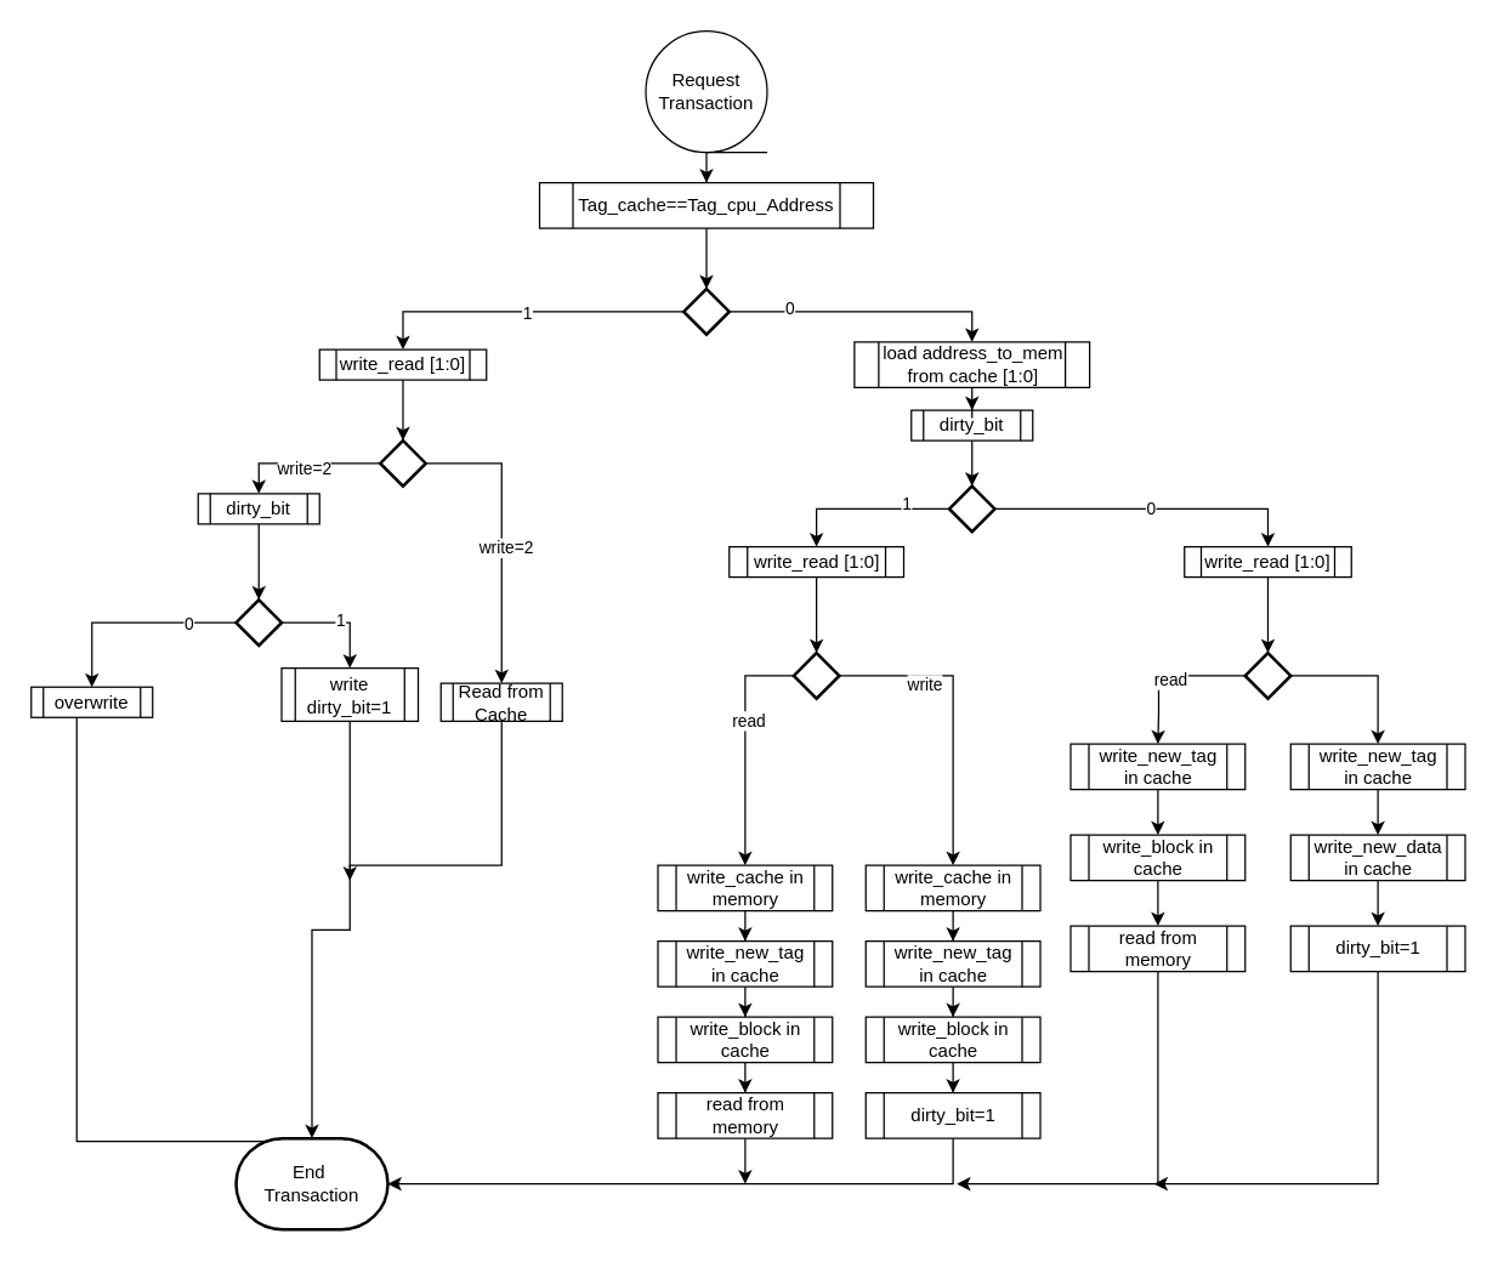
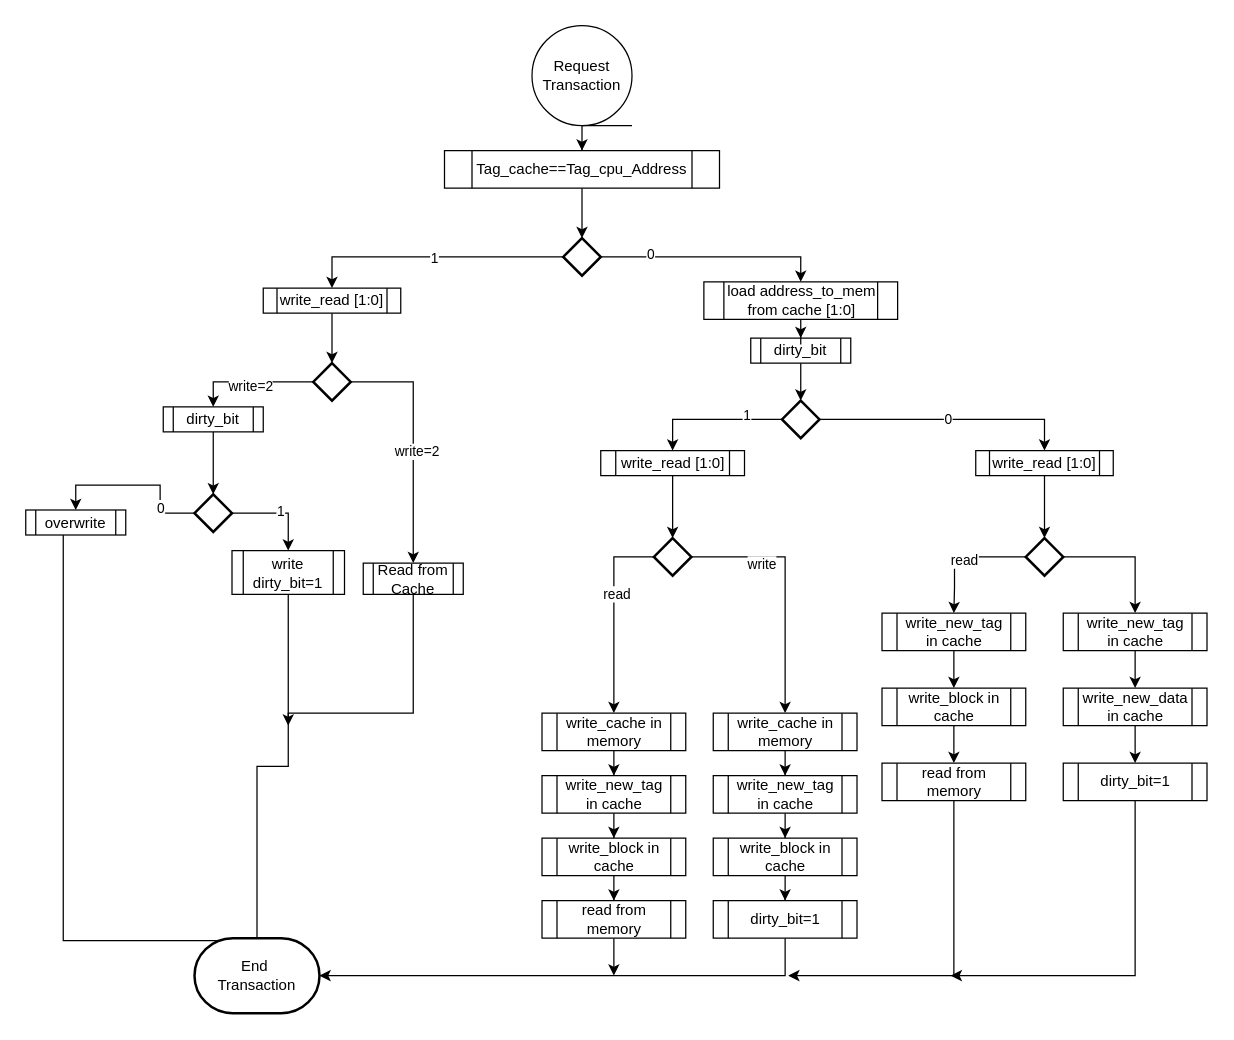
  <mxCell id="0" />
  <mxCell id="1" parent="0" />
  <mxCell id="2" style="edgeStyle=orthogonalEdgeStyle;rounded=0;orthogonalLoop=1;jettySize=auto;html=1;entryX=0.5;entryY=0;entryDx=0;entryDy=0;entryPerimeter=0;" edge="1" parent="1" source="3" target="8"><mxGeometry relative="1" as="geometry" /></mxCell>
  <mxCell id="3" value="Tag_cache==Tag_cpu_Address" style="shape=process;whiteSpace=wrap;html=1;backgroundOutline=1;" vertex="1" parent="1"><mxGeometry x="355" y="120" width="220" height="30" as="geometry" /></mxCell>
  <mxCell id="4" style="edgeStyle=orthogonalEdgeStyle;rounded=0;orthogonalLoop=1;jettySize=auto;html=1;entryX=0.5;entryY=0;entryDx=0;entryDy=0;" edge="1" parent="1" source="8" target="10"><mxGeometry relative="1" as="geometry" /></mxCell>
  <mxCell id="5" value="1" style="edgeLabel;html=1;align=center;verticalAlign=middle;resizable=0;points=[];" vertex="1" connectable="0" parent="4"><mxGeometry x="-0.005" relative="1" as="geometry"><mxPoint as="offset" /></mxGeometry></mxCell>
  <mxCell id="6" style="edgeStyle=orthogonalEdgeStyle;rounded=0;orthogonalLoop=1;jettySize=auto;html=1;entryX=0.5;entryY=0;entryDx=0;entryDy=0;" edge="1" parent="1" source="8" target="51"><mxGeometry relative="1" as="geometry"><Array as="points"><mxPoint x="640" y="205" /></Array></mxGeometry></mxCell>
  <mxCell id="7" value="0" style="edgeLabel;html=1;align=center;verticalAlign=middle;resizable=0;points=[];" vertex="1" connectable="0" parent="6"><mxGeometry x="-0.566" y="3" relative="1" as="geometry"><mxPoint as="offset" /></mxGeometry></mxCell>
  <mxCell id="8" value="" style="strokeWidth=2;html=1;shape=mxgraph.flowchart.decision;whiteSpace=wrap;" vertex="1" parent="1"><mxGeometry x="450" y="190" width="30" height="30" as="geometry" /></mxCell>
  <mxCell id="9" style="edgeStyle=orthogonalEdgeStyle;rounded=0;orthogonalLoop=1;jettySize=auto;html=1;" edge="1" parent="1" source="10" target="15"><mxGeometry relative="1" as="geometry" /></mxCell>
  <mxCell id="10" value="write_read [1:0]" style="shape=process;whiteSpace=wrap;html=1;backgroundOutline=1;" vertex="1" parent="1"><mxGeometry x="210" y="230" width="110" height="20" as="geometry" /></mxCell>
  <mxCell id="11" style="edgeStyle=orthogonalEdgeStyle;rounded=0;orthogonalLoop=1;jettySize=auto;html=1;entryX=0.5;entryY=0;entryDx=0;entryDy=0;" edge="1" parent="1" source="15" target="23"><mxGeometry relative="1" as="geometry" /></mxCell>
  <mxCell id="12" value="write=2" style="edgeLabel;html=1;align=center;verticalAlign=middle;resizable=0;points=[];" vertex="1" connectable="0" parent="11"><mxGeometry x="0.011" y="3" relative="1" as="geometry"><mxPoint as="offset" /></mxGeometry></mxCell>
  <mxCell id="13" style="edgeStyle=orthogonalEdgeStyle;rounded=0;orthogonalLoop=1;jettySize=auto;html=1;entryX=0.5;entryY=0;entryDx=0;entryDy=0;" edge="1" parent="1" source="15" target="30"><mxGeometry relative="1" as="geometry" /></mxCell>
  <mxCell id="14" value="write=2" style="edgeLabel;html=1;align=center;verticalAlign=middle;resizable=0;points=[];" vertex="1" connectable="0" parent="13"><mxGeometry x="0.082" y="2" relative="1" as="geometry"><mxPoint as="offset" /></mxGeometry></mxCell>
  <mxCell id="15" value="" style="strokeWidth=2;html=1;shape=mxgraph.flowchart.decision;whiteSpace=wrap;" vertex="1" parent="1"><mxGeometry x="250" y="290" width="30" height="30" as="geometry" /></mxCell>
  <mxCell id="16" style="edgeStyle=orthogonalEdgeStyle;rounded=0;orthogonalLoop=1;jettySize=auto;html=1;" edge="1" parent="1" source="17" target="21"><mxGeometry relative="1" as="geometry" /></mxCell>
  <mxCell id="17" value="dirty_bit" style="shape=process;whiteSpace=wrap;html=1;backgroundOutline=1;" vertex="1" parent="1"><mxGeometry x="600" y="270" width="80" height="20" as="geometry" /></mxCell>
  <mxCell id="18" value="0" style="edgeStyle=orthogonalEdgeStyle;rounded=0;orthogonalLoop=1;jettySize=auto;html=1;entryX=0.5;entryY=0;entryDx=0;entryDy=0;" edge="1" parent="1" source="21" target="39"><mxGeometry relative="1" as="geometry"><mxPoint x="840" y="335" as="targetPoint" /><Array as="points"><mxPoint x="835" y="335" /></Array></mxGeometry></mxCell>
  <mxCell id="19" style="edgeStyle=orthogonalEdgeStyle;rounded=0;orthogonalLoop=1;jettySize=auto;html=1;entryX=0.5;entryY=0;entryDx=0;entryDy=0;" edge="1" parent="1" source="21" target="32"><mxGeometry relative="1" as="geometry" /></mxCell>
  <mxCell id="20" value="1" style="edgeLabel;html=1;align=center;verticalAlign=middle;resizable=0;points=[];" vertex="1" connectable="0" parent="19"><mxGeometry x="-0.484" y="-4" relative="1" as="geometry"><mxPoint as="offset" /></mxGeometry></mxCell>
  <mxCell id="21" value="" style="strokeWidth=2;html=1;shape=mxgraph.flowchart.decision;whiteSpace=wrap;" vertex="1" parent="1"><mxGeometry x="625" y="320" width="30" height="30" as="geometry" /></mxCell>
  <mxCell id="22" style="edgeStyle=orthogonalEdgeStyle;rounded=0;orthogonalLoop=1;jettySize=auto;html=1;entryX=0.5;entryY=0;entryDx=0;entryDy=0;entryPerimeter=0;" edge="1" parent="1" source="23" target="28"><mxGeometry relative="1" as="geometry" /></mxCell>
  <mxCell id="23" value="dirty_bit" style="shape=process;whiteSpace=wrap;html=1;backgroundOutline=1;" vertex="1" parent="1"><mxGeometry x="130" y="325" width="80" height="20" as="geometry" /></mxCell>
  <mxCell id="24" style="edgeStyle=orthogonalEdgeStyle;rounded=0;orthogonalLoop=1;jettySize=auto;html=1;entryX=0.5;entryY=0;entryDx=0;entryDy=0;" edge="1" parent="1" source="28" target="45"><mxGeometry relative="1" as="geometry" /></mxCell>
  <mxCell id="25" value="0" style="edgeLabel;html=1;align=center;verticalAlign=middle;resizable=0;points=[];" vertex="1" connectable="0" parent="24"><mxGeometry x="-0.534" relative="1" as="geometry"><mxPoint as="offset" /></mxGeometry></mxCell>
  <mxCell id="26" style="edgeStyle=orthogonalEdgeStyle;rounded=0;orthogonalLoop=1;jettySize=auto;html=1;entryX=0.5;entryY=0;entryDx=0;entryDy=0;" edge="1" parent="1" source="28" target="47"><mxGeometry relative="1" as="geometry"><Array as="points"><mxPoint x="230" y="410" /></Array></mxGeometry></mxCell>
  <mxCell id="27" value="1" style="edgeLabel;html=1;align=center;verticalAlign=middle;resizable=0;points=[];" vertex="1" connectable="0" parent="26"><mxGeometry x="0.013" y="2" relative="1" as="geometry"><mxPoint as="offset" /></mxGeometry></mxCell>
  <mxCell id="28" value="" style="strokeWidth=2;html=1;shape=mxgraph.flowchart.decision;whiteSpace=wrap;" vertex="1" parent="1"><mxGeometry x="155" y="395" width="30" height="30" as="geometry" /></mxCell>
  <mxCell id="29" style="edgeStyle=orthogonalEdgeStyle;rounded=0;orthogonalLoop=1;jettySize=auto;html=1;" edge="1" parent="1" source="30"><mxGeometry relative="1" as="geometry"><mxPoint x="230" y="580" as="targetPoint" /><Array as="points"><mxPoint x="330" y="570" /><mxPoint x="230" y="570" /></Array></mxGeometry></mxCell>
  <mxCell id="30" value="Read from Cache" style="shape=process;whiteSpace=wrap;html=1;backgroundOutline=1;" vertex="1" parent="1"><mxGeometry x="290" y="450" width="80" height="25" as="geometry" /></mxCell>
  <mxCell id="31" value="" style="edgeStyle=orthogonalEdgeStyle;rounded=0;orthogonalLoop=1;jettySize=auto;html=1;" edge="1" parent="1" source="32" target="37"><mxGeometry relative="1" as="geometry" /></mxCell>
  <mxCell id="32" value="write_read [1:0]" style="shape=process;whiteSpace=wrap;html=1;backgroundOutline=1;" vertex="1" parent="1"><mxGeometry x="480" y="360" width="115" height="20" as="geometry" /></mxCell>
  <mxCell id="33" style="edgeStyle=orthogonalEdgeStyle;rounded=0;orthogonalLoop=1;jettySize=auto;html=1;entryX=0.5;entryY=0;entryDx=0;entryDy=0;" edge="1" parent="1" source="37" target="53"><mxGeometry relative="1" as="geometry"><mxPoint x="490" y="500" as="targetPoint" /><Array as="points"><mxPoint x="490" y="445" /></Array></mxGeometry></mxCell>
  <mxCell id="34" value="read" style="edgeLabel;html=1;align=center;verticalAlign=middle;resizable=0;points=[];" vertex="1" connectable="0" parent="33"><mxGeometry x="-0.223" y="2" relative="1" as="geometry"><mxPoint as="offset" /></mxGeometry></mxCell>
  <mxCell id="35" style="edgeStyle=orthogonalEdgeStyle;rounded=0;orthogonalLoop=1;jettySize=auto;html=1;entryX=0.5;entryY=0;entryDx=0;entryDy=0;" edge="1" parent="1" source="37" target="59"><mxGeometry relative="1" as="geometry" /></mxCell>
  <mxCell id="36" value="write" style="edgeLabel;html=1;align=center;verticalAlign=middle;resizable=0;points=[];" vertex="1" connectable="0" parent="35"><mxGeometry x="-0.445" y="-5" relative="1" as="geometry"><mxPoint x="1" as="offset" /></mxGeometry></mxCell>
  <mxCell id="37" value="" style="strokeWidth=2;html=1;shape=mxgraph.flowchart.decision;whiteSpace=wrap;" vertex="1" parent="1"><mxGeometry x="522.5" y="430" width="30" height="30" as="geometry" /></mxCell>
  <mxCell id="38" style="edgeStyle=orthogonalEdgeStyle;rounded=0;orthogonalLoop=1;jettySize=auto;html=1;entryX=0.5;entryY=0;entryDx=0;entryDy=0;entryPerimeter=0;" edge="1" parent="1" source="39" target="43"><mxGeometry relative="1" as="geometry" /></mxCell>
  <mxCell id="39" value="write_read [1:0]" style="shape=process;whiteSpace=wrap;html=1;backgroundOutline=1;" vertex="1" parent="1"><mxGeometry x="780" y="360" width="110" height="20" as="geometry" /></mxCell>
  <mxCell id="40" style="edgeStyle=orthogonalEdgeStyle;rounded=0;orthogonalLoop=1;jettySize=auto;html=1;entryX=0.5;entryY=0;entryDx=0;entryDy=0;" edge="1" parent="1" source="43" target="69"><mxGeometry relative="1" as="geometry"><Array as="points"><mxPoint x="763" y="445" /><mxPoint x="763" y="470" /></Array></mxGeometry></mxCell>
  <mxCell id="41" value="read" style="edgeLabel;html=1;align=center;verticalAlign=middle;resizable=0;points=[];" vertex="1" connectable="0" parent="40"><mxGeometry x="-0.02" y="2" relative="1" as="geometry"><mxPoint as="offset" /></mxGeometry></mxCell>
  <mxCell id="42" style="edgeStyle=orthogonalEdgeStyle;rounded=0;orthogonalLoop=1;jettySize=auto;html=1;entryX=0.5;entryY=0;entryDx=0;entryDy=0;" edge="1" parent="1" source="43" target="75"><mxGeometry relative="1" as="geometry"><Array as="points"><mxPoint x="908" y="445" /></Array></mxGeometry></mxCell>
  <mxCell id="43" value="" style="strokeWidth=2;html=1;shape=mxgraph.flowchart.decision;whiteSpace=wrap;" vertex="1" parent="1"><mxGeometry x="820" y="430" width="30" height="30" as="geometry" /></mxCell>
  <mxCell id="44" style="edgeStyle=orthogonalEdgeStyle;rounded=0;orthogonalLoop=1;jettySize=auto;html=1;entryX=0.43;entryY=0.033;entryDx=0;entryDy=0;entryPerimeter=0;endArrow=none;" edge="1" parent="1" source="45" target="80"><mxGeometry relative="1" as="geometry"><Array as="points"><mxPoint x="50" y="752" /></Array></mxGeometry></mxCell>
- <mxCell id="45" value="overwrite" style="shape=process;whiteSpace=wrap;html=1;backgroundOutline=1;" vertex="1" parent="1"><mxGeometry x="20" y="452.5" width="80" height="20" as="geometry" /></mxCell>
- <mxCell id="46" style="edgeStyle=orthogonalEdgeStyle;rounded=0;orthogonalLoop=1;jettySize=auto;html=1;entryX=0.5;entryY=0;entryDx=0;entryDy=0;entryPerimeter=0;" edge="1" parent="1" source="47" target="80"><mxGeometry relative="1" as="geometry" /></mxCell>
+ <mxCell id="45" value="overwrite" style="shape=process;whiteSpace=wrap;html=1;backgroundOutline=1;" vertex="1" parent="1"><mxGeometry x="20" y="407.5" width="80" height="20" as="geometry" /></mxCell>
+ <mxCell id="46" style="edgeStyle=orthogonalEdgeStyle;rounded=0;orthogonalLoop=1;jettySize=auto;html=1;entryX=0.5;entryY=0;entryDx=0;entryDy=0;entryPerimeter=0;endArrow=none;" edge="1" parent="1" source="47" target="80"><mxGeometry relative="1" as="geometry" /></mxCell>
  <mxCell id="47" value="write&lt;br&gt;dirty_bit=1" style="shape=process;whiteSpace=wrap;html=1;backgroundOutline=1;" vertex="1" parent="1"><mxGeometry x="185" y="440" width="90" height="35" as="geometry" /></mxCell>
  <mxCell id="48" style="edgeStyle=orthogonalEdgeStyle;rounded=0;orthogonalLoop=1;jettySize=auto;html=1;entryX=0.5;entryY=0;entryDx=0;entryDy=0;" edge="1" parent="1" source="49" target="3"><mxGeometry relative="1" as="geometry" /></mxCell>
  <mxCell id="49" value="Request&lt;br&gt;Transaction" style="shape=tapeData;whiteSpace=wrap;html=1;perimeter=ellipsePerimeter;" vertex="1" parent="1"><mxGeometry x="425" y="20" width="80" height="80" as="geometry" /></mxCell>
  <mxCell id="50" style="edgeStyle=orthogonalEdgeStyle;rounded=0;orthogonalLoop=1;jettySize=auto;html=1;entryX=0.5;entryY=0;entryDx=0;entryDy=0;" edge="1" parent="1" source="51" target="17"><mxGeometry relative="1" as="geometry" /></mxCell>
  <mxCell id="51" value="load address_to_mem from cache [1:0]" style="shape=process;whiteSpace=wrap;html=1;backgroundOutline=1;" vertex="1" parent="1"><mxGeometry x="562.5" y="225" width="155" height="30" as="geometry" /></mxCell>
  <mxCell id="52" style="edgeStyle=orthogonalEdgeStyle;rounded=0;orthogonalLoop=1;jettySize=auto;html=1;entryX=0.5;entryY=0;entryDx=0;entryDy=0;" edge="1" parent="1" source="53" target="65"><mxGeometry relative="1" as="geometry" /></mxCell>
  <mxCell id="53" value="write_cache in memory" style="shape=process;whiteSpace=wrap;html=1;backgroundOutline=1;" vertex="1" parent="1"><mxGeometry x="433" y="570" width="115" height="30" as="geometry" /></mxCell>
  <mxCell id="54" style="edgeStyle=orthogonalEdgeStyle;rounded=0;orthogonalLoop=1;jettySize=auto;html=1;entryX=0.5;entryY=0;entryDx=0;entryDy=0;" edge="1" parent="1" source="55" target="57"><mxGeometry relative="1" as="geometry" /></mxCell>
  <mxCell id="55" value="write_block in cache" style="shape=process;whiteSpace=wrap;html=1;backgroundOutline=1;" vertex="1" parent="1"><mxGeometry x="433" y="670" width="115" height="30" as="geometry" /></mxCell>
  <mxCell id="56" style="edgeStyle=orthogonalEdgeStyle;rounded=0;orthogonalLoop=1;jettySize=auto;html=1;" edge="1" parent="1" source="57"><mxGeometry relative="1" as="geometry"><mxPoint x="490.5" y="780" as="targetPoint" /></mxGeometry></mxCell>
  <mxCell id="57" value="read from memory" style="shape=process;whiteSpace=wrap;html=1;backgroundOutline=1;" vertex="1" parent="1"><mxGeometry x="433" y="720" width="115" height="30" as="geometry" /></mxCell>
  <mxCell id="58" style="edgeStyle=orthogonalEdgeStyle;rounded=0;orthogonalLoop=1;jettySize=auto;html=1;entryX=0.5;entryY=0;entryDx=0;entryDy=0;" edge="1" parent="1" source="59" target="67"><mxGeometry relative="1" as="geometry" /></mxCell>
  <mxCell id="59" value="write_cache in memory" style="shape=process;whiteSpace=wrap;html=1;backgroundOutline=1;" vertex="1" parent="1"><mxGeometry x="570" y="570" width="115" height="30" as="geometry" /></mxCell>
  <mxCell id="60" style="edgeStyle=orthogonalEdgeStyle;rounded=0;orthogonalLoop=1;jettySize=auto;html=1;entryX=0.5;entryY=0;entryDx=0;entryDy=0;" edge="1" parent="1" source="61" target="71"><mxGeometry relative="1" as="geometry" /></mxCell>
  <mxCell id="61" value="write_block in cache" style="shape=process;whiteSpace=wrap;html=1;backgroundOutline=1;" vertex="1" parent="1"><mxGeometry x="570" y="670" width="115" height="30" as="geometry" /></mxCell>
  <mxCell id="62" style="edgeStyle=orthogonalEdgeStyle;rounded=0;orthogonalLoop=1;jettySize=auto;html=1;entryX=0.5;entryY=0;entryDx=0;entryDy=0;" edge="1" parent="1" source="63" target="73"><mxGeometry relative="1" as="geometry" /></mxCell>
  <mxCell id="63" value="write_block in cache" style="shape=process;whiteSpace=wrap;html=1;backgroundOutline=1;" vertex="1" parent="1"><mxGeometry x="705" y="550" width="115" height="30" as="geometry" /></mxCell>
  <mxCell id="64" style="edgeStyle=orthogonalEdgeStyle;rounded=0;orthogonalLoop=1;jettySize=auto;html=1;entryX=0.5;entryY=0;entryDx=0;entryDy=0;" edge="1" parent="1" source="65" target="55"><mxGeometry relative="1" as="geometry" /></mxCell>
  <mxCell id="65" value="write_new_tag in cache" style="shape=process;whiteSpace=wrap;html=1;backgroundOutline=1;" vertex="1" parent="1"><mxGeometry x="433" y="620" width="115" height="30" as="geometry" /></mxCell>
  <mxCell id="66" style="edgeStyle=orthogonalEdgeStyle;rounded=0;orthogonalLoop=1;jettySize=auto;html=1;entryX=0.5;entryY=0;entryDx=0;entryDy=0;" edge="1" parent="1" source="67" target="61"><mxGeometry relative="1" as="geometry" /></mxCell>
  <mxCell id="67" value="write_new_tag in cache" style="shape=process;whiteSpace=wrap;html=1;backgroundOutline=1;" vertex="1" parent="1"><mxGeometry x="570" y="620" width="115" height="30" as="geometry" /></mxCell>
  <mxCell id="68" style="edgeStyle=orthogonalEdgeStyle;rounded=0;orthogonalLoop=1;jettySize=auto;html=1;entryX=0.5;entryY=0;entryDx=0;entryDy=0;" edge="1" parent="1" source="69" target="63"><mxGeometry relative="1" as="geometry" /></mxCell>
  <mxCell id="69" value="write_new_tag in cache" style="shape=process;whiteSpace=wrap;html=1;backgroundOutline=1;" vertex="1" parent="1"><mxGeometry x="705" y="490" width="115" height="30" as="geometry" /></mxCell>
  <mxCell id="70" style="edgeStyle=orthogonalEdgeStyle;rounded=0;orthogonalLoop=1;jettySize=auto;html=1;entryX=1;entryY=0.5;entryDx=0;entryDy=0;entryPerimeter=0;" edge="1" parent="1" source="71" target="80"><mxGeometry relative="1" as="geometry"><Array as="points"><mxPoint x="628" y="780" /></Array></mxGeometry></mxCell>
  <mxCell id="71" value="dirty_bit=1" style="shape=process;whiteSpace=wrap;html=1;backgroundOutline=1;" vertex="1" parent="1"><mxGeometry x="570" y="720" width="115" height="30" as="geometry" /></mxCell>
  <mxCell id="72" style="edgeStyle=orthogonalEdgeStyle;rounded=0;orthogonalLoop=1;jettySize=auto;html=1;" edge="1" parent="1" source="73"><mxGeometry relative="1" as="geometry"><mxPoint x="630" y="780" as="targetPoint" /><Array as="points"><mxPoint x="763" y="780" /></Array></mxGeometry></mxCell>
  <mxCell id="73" value="read from memory" style="shape=process;whiteSpace=wrap;html=1;backgroundOutline=1;" vertex="1" parent="1"><mxGeometry x="705" y="610" width="115" height="30" as="geometry" /></mxCell>
  <mxCell id="74" style="edgeStyle=orthogonalEdgeStyle;rounded=0;orthogonalLoop=1;jettySize=auto;html=1;entryX=0.5;entryY=0;entryDx=0;entryDy=0;" edge="1" parent="1" source="75" target="77"><mxGeometry relative="1" as="geometry" /></mxCell>
  <mxCell id="75" value="write_new_tag in cache" style="shape=process;whiteSpace=wrap;html=1;backgroundOutline=1;" vertex="1" parent="1"><mxGeometry x="850" y="490" width="115" height="30" as="geometry" /></mxCell>
  <mxCell id="76" style="edgeStyle=orthogonalEdgeStyle;rounded=0;orthogonalLoop=1;jettySize=auto;html=1;entryX=0.5;entryY=0;entryDx=0;entryDy=0;" edge="1" parent="1" source="77" target="79"><mxGeometry relative="1" as="geometry" /></mxCell>
  <mxCell id="77" value="write_new_data in cache" style="shape=process;whiteSpace=wrap;html=1;backgroundOutline=1;" vertex="1" parent="1"><mxGeometry x="850" y="550" width="115" height="30" as="geometry" /></mxCell>
  <mxCell id="78" style="edgeStyle=orthogonalEdgeStyle;rounded=0;orthogonalLoop=1;jettySize=auto;html=1;" edge="1" parent="1" source="79"><mxGeometry relative="1" as="geometry"><mxPoint x="760" y="780" as="targetPoint" /><Array as="points"><mxPoint x="908" y="780" /></Array></mxGeometry></mxCell>
  <mxCell id="79" value="dirty_bit=1" style="shape=process;whiteSpace=wrap;html=1;backgroundOutline=1;" vertex="1" parent="1"><mxGeometry x="850" y="610" width="115" height="30" as="geometry" /></mxCell>
  <mxCell id="80" value="End&amp;nbsp;&lt;br&gt;Transaction" style="strokeWidth=2;html=1;shape=mxgraph.flowchart.terminator;whiteSpace=wrap;" vertex="1" parent="1"><mxGeometry x="155" y="750" width="100" height="60" as="geometry" /></mxCell>
